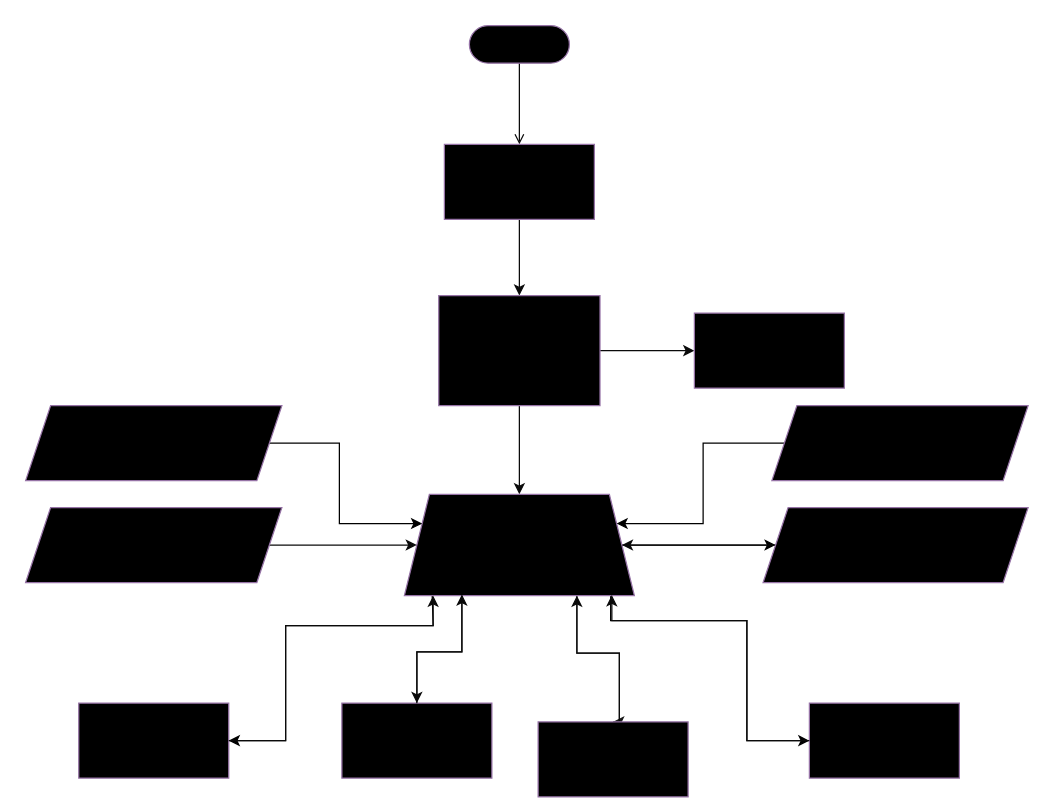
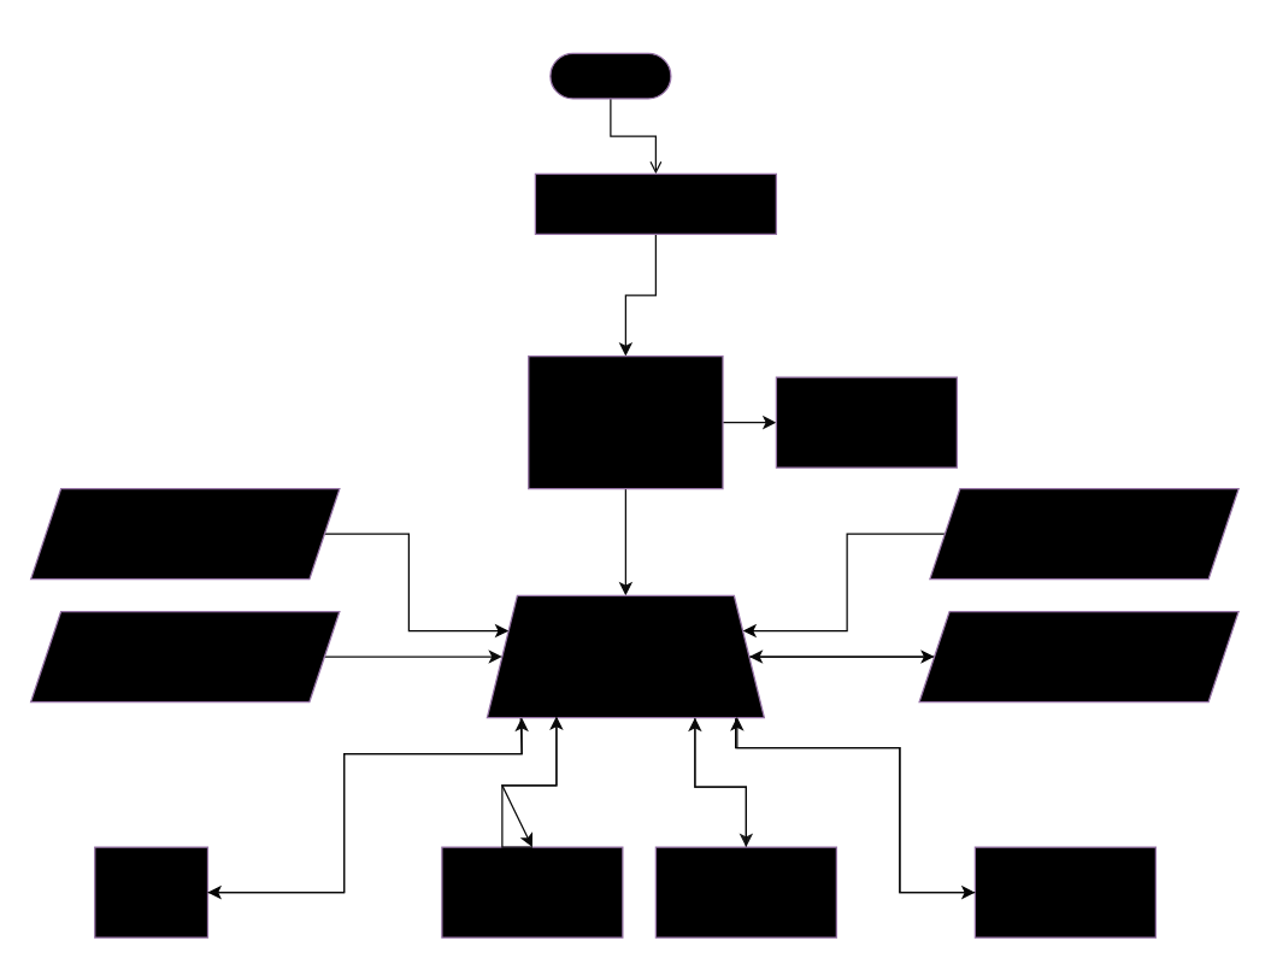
  <mxCell id="0" />
  <mxCell id="1" parent="0" />
  <mxCell id="2" value="" style="edgeStyle=orthogonalEdgeStyle;rounded=0;orthogonalLoop=1;jettySize=auto;html=1;strokeColor=#0A0A0A;endArrow=open;" parent="1" source="3" target="5" edge="1"><mxGeometry relative="1" as="geometry" /></mxCell>
- <mxCell id="3" value="&lt;b&gt;START&lt;/b&gt;" style="html=1;dashed=0;whiteSpace=wrap;shape=mxgraph.dfd.start;fillColor=#000000;strokeColor=#9673a6;" parent="1" vertex="1"><mxGeometry x="375" y="20" width="80" height="30" as="geometry" /></mxCell>
+ <mxCell id="3" value="&lt;b&gt;START&lt;/b&gt;" style="html=1;dashed=0;whiteSpace=wrap;shape=mxgraph.dfd.start;fillColor=#000000;strokeColor=#9673a6;" parent="1" vertex="1"><mxGeometry x="365" y="35" width="80" height="30" as="geometry" /></mxCell>
  <mxCell id="4" value="" style="edgeStyle=orthogonalEdgeStyle;rounded=0;orthogonalLoop=1;jettySize=auto;html=1;strokeColor=#0A0A0A;" parent="1" source="5" target="8" edge="1"><mxGeometry relative="1" as="geometry" /></mxCell>
- <mxCell id="5" value="&lt;b&gt;SET GLOBAL PARAMETERS AND VARIABLES&lt;/b&gt;" style="whiteSpace=wrap;html=1;fillColor=#000000;strokeColor=#9673a6;dashed=0;" parent="1" vertex="1"><mxGeometry x="355" y="115" width="120" height="60" as="geometry" /></mxCell>
+ <mxCell id="5" value="&lt;b&gt;SET GLOBAL PARAMETERS AND VARIABLES&lt;/b&gt;" style="whiteSpace=wrap;html=1;fillColor=#000000;strokeColor=#9673a6;dashed=0;" parent="1" vertex="1"><mxGeometry x="355" y="115" width="160" height="40" as="geometry" /></mxCell>
  <mxCell id="6" value="" style="edgeStyle=orthogonalEdgeStyle;rounded=0;orthogonalLoop=1;jettySize=auto;html=1;strokeColor=#0A0A0A;" parent="1" source="8" target="9" edge="1"><mxGeometry relative="1" as="geometry" /></mxCell>
  <mxCell id="7" value="" style="edgeStyle=orthogonalEdgeStyle;rounded=0;orthogonalLoop=1;jettySize=auto;html=1;strokeColor=#0A0A0A;" parent="1" source="8" target="14" edge="1"><mxGeometry relative="1" as="geometry" /></mxCell>
  <mxCell id="8" value="&lt;b&gt;SET INITAL PARAMETERS AND VARIABLES FOR DRIVE MOTORS, SERVOS, IMU AND MOTOR ENCODERS&lt;/b&gt;" style="whiteSpace=wrap;html=1;fillColor=#000000;strokeColor=#9673a6;dashed=0;" parent="1" vertex="1"><mxGeometry x="350.5" y="236" width="129" height="88" as="geometry" /></mxCell>
- <mxCell id="9" value="&lt;b&gt;INITIALIZE BLUETOOTH TRANSMISSION&lt;/b&gt;" style="whiteSpace=wrap;html=1;fillColor=#000000;strokeColor=#9673a6;dashed=0;" parent="1" vertex="1"><mxGeometry x="555" y="250" width="120" height="60" as="geometry" /></mxCell>
+ <mxCell id="9" value="&lt;b&gt;INITIALIZE BLUETOOTH TRANSMISSION&lt;/b&gt;" style="whiteSpace=wrap;html=1;fillColor=#000000;strokeColor=#9673a6;dashed=0;" parent="1" vertex="1"><mxGeometry x="515" y="250" width="120" height="60" as="geometry" /></mxCell>
  <mxCell id="10" value="" style="edgeStyle=orthogonalEdgeStyle;rounded=0;orthogonalLoop=1;jettySize=auto;html=1;strokeColor=#000000;exitX=0.121;exitY=1.019;exitDx=0;exitDy=0;exitPerimeter=0;" parent="1" source="14" target="18" edge="1"><mxGeometry relative="1" as="geometry"><Array as="points"><mxPoint x="345" y="476" /><mxPoint x="346" y="476" /><mxPoint x="346" y="500" /><mxPoint x="228" y="500" /><mxPoint x="228" y="592" /></Array></mxGeometry></mxCell>
  <mxCell id="11" style="edgeStyle=orthogonalEdgeStyle;rounded=0;orthogonalLoop=1;jettySize=auto;html=1;strokeColor=#191919;entryX=0.5;entryY=0;entryDx=0;entryDy=0;exitX=0.75;exitY=1;exitDx=0;exitDy=0;" parent="1" source="14" target="21" edge="1"><mxGeometry relative="1" as="geometry"><mxPoint x="415" y="601.5" as="targetPoint" /><Array as="points"><mxPoint x="461" y="522" /><mxPoint x="495" y="522" /></Array></mxGeometry></mxCell>
  <mxCell id="12" style="edgeStyle=orthogonalEdgeStyle;rounded=0;orthogonalLoop=1;jettySize=auto;html=1;exitX=0.897;exitY=0.992;exitDx=0;exitDy=0;entryX=0;entryY=0.5;entryDx=0;entryDy=0;strokeColor=#000000;exitPerimeter=0;" parent="1" source="14" target="19" edge="1"><mxGeometry relative="1" as="geometry"><Array as="points"><mxPoint x="488" y="496" /><mxPoint x="597" y="496" /><mxPoint x="597" y="592" /></Array></mxGeometry></mxCell>
  <mxCell id="13" value="" style="edgeStyle=orthogonalEdgeStyle;rounded=0;orthogonalLoop=1;jettySize=auto;html=1;" parent="1" source="14" target="25" edge="1"><mxGeometry relative="1" as="geometry" /></mxCell>
  <mxCell id="14" value="&lt;b&gt;CONTINUOUS STEERING ANGLE AND SPEED CALCULATION FUNCTIONS&lt;/b&gt;" style="shape=trapezoid;perimeter=trapezoidPerimeter;whiteSpace=wrap;html=1;fixedSize=1;fillColor=#000000;strokeColor=#9673a6;dashed=0;rotation=0;" parent="1" vertex="1"><mxGeometry x="323" y="395" width="184" height="81" as="geometry" /></mxCell>
  <mxCell id="15" value="" style="edgeStyle=orthogonalEdgeStyle;rounded=0;orthogonalLoop=1;jettySize=auto;html=1;strokeColor=#0A0A0A;" parent="1" source="17" target="14" edge="1"><mxGeometry relative="1" as="geometry" /></mxCell>
  <mxCell id="16" style="edgeStyle=orthogonalEdgeStyle;rounded=0;orthogonalLoop=1;jettySize=auto;html=1;exitX=0;exitY=0.5;exitDx=0;exitDy=0;" parent="1" source="17" edge="1"><mxGeometry relative="1" as="geometry"><mxPoint x="42" y="436" as="targetPoint" /></mxGeometry></mxCell>
  <mxCell id="17" value="&lt;b&gt;INPUT FROM A AND D KEYS&lt;br&gt;&amp;nbsp;SET CURVE RADIUS (PUTTY)&lt;/b&gt;" style="shape=parallelogram;perimeter=parallelogramPerimeter;whiteSpace=wrap;html=1;fixedSize=1;fillColor=#000000;strokeColor=#9673a6;dashed=0;" parent="1" vertex="1"><mxGeometry x="20" y="405.5" width="205" height="60" as="geometry" /></mxCell>
- <mxCell id="18" value="&lt;b&gt;STEER LEFT&lt;/b&gt;" style="whiteSpace=wrap;html=1;fillColor=#000000;strokeColor=#9673a6;dashed=0;" parent="1" vertex="1"><mxGeometry x="62.5" y="562" width="120" height="60" as="geometry" /></mxCell>
+ <mxCell id="18" value="&lt;b&gt;STEER LEFT&lt;/b&gt;" style="whiteSpace=wrap;html=1;fillColor=#000000;strokeColor=#9673a6;dashed=0;" parent="1" vertex="1"><mxGeometry x="62.5" y="562" width="75" height="60" as="geometry" /></mxCell>
  <mxCell id="19" value="&lt;b&gt;STEER RIGHT&lt;/b&gt;" style="whiteSpace=wrap;html=1;fillColor=#000000;strokeColor=#9673a6;dashed=0;" parent="1" vertex="1"><mxGeometry x="647" y="562" width="120" height="60" as="geometry" /></mxCell>
  <mxCell id="20" style="edgeStyle=orthogonalEdgeStyle;rounded=0;orthogonalLoop=1;jettySize=auto;html=1;exitX=0.5;exitY=0;exitDx=0;exitDy=0;strokeColor=#0A0A0A;entryX=0.75;entryY=1;entryDx=0;entryDy=0;" parent="1" source="21" target="14" edge="1"><mxGeometry relative="1" as="geometry"><mxPoint x="497" y="476" as="targetPoint" /><Array as="points"><mxPoint x="495" y="522" /><mxPoint x="461" y="522" /></Array></mxGeometry></mxCell>
- <mxCell id="21" value="&lt;b&gt;FRONT AND BACK&lt;/b&gt;" style="whiteSpace=wrap;html=1;fillColor=#000000;strokeColor=#9673a6;dashed=0;" parent="1" vertex="1"><mxGeometry x="430" y="577" width="120" height="60" as="geometry" /></mxCell>
+ <mxCell id="21" value="&lt;b&gt;FRONT AND BACK&lt;/b&gt;" style="whiteSpace=wrap;html=1;fillColor=#000000;strokeColor=#9673a6;dashed=0;" parent="1" vertex="1"><mxGeometry x="435" y="562" width="120" height="60" as="geometry" /></mxCell>
  <mxCell id="22" style="edgeStyle=orthogonalEdgeStyle;rounded=0;orthogonalLoop=1;jettySize=auto;html=1;exitX=0;exitY=0.5;exitDx=0;exitDy=0;strokeColor=#0A0A0A;entryX=0.902;entryY=0.995;entryDx=0;entryDy=0;entryPerimeter=0;" parent="1" source="19" target="14" edge="1"><mxGeometry relative="1" as="geometry"><Array as="points"><mxPoint x="597" y="592" /><mxPoint x="597" y="496" /><mxPoint x="489" y="496" /></Array><mxPoint x="489" y="479" as="targetPoint" /></mxGeometry></mxCell>
  <mxCell id="23" style="edgeStyle=orthogonalEdgeStyle;rounded=0;orthogonalLoop=1;jettySize=auto;html=1;exitX=1;exitY=0.5;exitDx=0;exitDy=0;entryX=0.125;entryY=1;entryDx=0;entryDy=0;strokeColor=#0A0A0A;entryPerimeter=0;" parent="1" source="18" target="14" edge="1"><mxGeometry relative="1" as="geometry"><Array as="points"><mxPoint x="228" y="592" /><mxPoint x="228" y="500" /><mxPoint x="346" y="500" /></Array></mxGeometry></mxCell>
  <mxCell id="24" style="edgeStyle=orthogonalEdgeStyle;rounded=0;orthogonalLoop=1;jettySize=auto;html=1;exitX=0;exitY=0.5;exitDx=0;exitDy=0;entryX=1;entryY=0.5;entryDx=0;entryDy=0;strokeColor=#0A0A0A;" parent="1" source="25" target="14" edge="1"><mxGeometry relative="1" as="geometry" /></mxCell>
  <mxCell id="25" value="&lt;b&gt;INPUT FROM W AND S KEYS&lt;br&gt;&amp;nbsp;MOVE THE ROVER FRONT AND BACK (PUTTY)&lt;/b&gt;" style="shape=parallelogram;perimeter=parallelogramPerimeter;whiteSpace=wrap;html=1;fixedSize=1;fillColor=#000000;strokeColor=#9673a6;dashed=0;" parent="1" vertex="1"><mxGeometry x="610" y="405.5" width="212" height="60" as="geometry" /></mxCell>
- <mxCell id="26" value="&lt;b&gt;LOG IMU AND RPM DATA TO SERIAL MONITOR&lt;/b&gt;" style="whiteSpace=wrap;html=1;fillColor=#000000;strokeColor=#9673a6;dashed=0;" parent="1" vertex="1"><mxGeometry x="273" y="562" width="120" height="60" as="geometry" /></mxCell>
+ <mxCell id="26" value="&lt;b&gt;LOG IMU AND RPM DATA TO SERIAL MONITOR&lt;/b&gt;" style="whiteSpace=wrap;html=1;fillColor=#000000;strokeColor=#9673a6;dashed=0;" parent="1" vertex="1"><mxGeometry x="293" y="562" width="120" height="60" as="geometry" /></mxCell>
  <mxCell id="27" style="edgeStyle=orthogonalEdgeStyle;rounded=0;orthogonalLoop=1;jettySize=auto;html=1;exitX=0.5;exitY=0;exitDx=0;exitDy=0;strokeColor=#080808;entryX=0.25;entryY=0.988;entryDx=0;entryDy=0;entryPerimeter=0;" parent="1" source="26" target="14" edge="1"><mxGeometry relative="1" as="geometry"><Array as="points"><mxPoint x="333" y="521" /><mxPoint x="369" y="521" /></Array><mxPoint x="334" y="475" as="targetPoint" /></mxGeometry></mxCell>
  <mxCell id="28" value="" style="endArrow=classic;html=1;rounded=0;strokeColor=#0A0A0A;entryX=0.5;entryY=0;entryDx=0;entryDy=0;exitX=0.25;exitY=1;exitDx=0;exitDy=0;" parent="1" source="14" target="26" edge="1"><mxGeometry width="50" height="50" relative="1" as="geometry"><mxPoint x="334" y="479" as="sourcePoint" /><mxPoint x="425" y="521" as="targetPoint" /><Array as="points"><mxPoint x="369" y="521" /><mxPoint x="360" y="521" /><mxPoint x="351" y="521" /><mxPoint x="333" y="521" /></Array></mxGeometry></mxCell>
  <mxCell id="29" style="edgeStyle=orthogonalEdgeStyle;rounded=0;orthogonalLoop=1;jettySize=auto;html=1;exitX=1;exitY=0.5;exitDx=0;exitDy=0;entryX=0;entryY=0.25;entryDx=0;entryDy=0;strokeColor=#000000;" parent="1" source="30" target="14" edge="1"><mxGeometry relative="1" as="geometry"><Array as="points"><mxPoint x="271" y="354" /><mxPoint x="271" y="418" /></Array></mxGeometry></mxCell>
  <mxCell id="30" value="&lt;b&gt;INPUT FROM R KEY&lt;br&gt;&amp;nbsp;MOVES THE ROVER &lt;br&gt;ON POINT (PUTTY)&lt;/b&gt;" style="shape=parallelogram;perimeter=parallelogramPerimeter;whiteSpace=wrap;html=1;fixedSize=1;fillColor=#000000;strokeColor=#9673a6;dashed=0;align=center;" parent="1" vertex="1"><mxGeometry x="20" y="324" width="205" height="60" as="geometry" /></mxCell>
  <mxCell id="31" style="edgeStyle=orthogonalEdgeStyle;rounded=0;orthogonalLoop=1;jettySize=auto;html=1;exitX=0;exitY=0.5;exitDx=0;exitDy=0;entryX=1;entryY=0.25;entryDx=0;entryDy=0;strokeColor=#000000;" parent="1" source="32" target="14" edge="1"><mxGeometry relative="1" as="geometry"><Array as="points"><mxPoint x="562" y="354" /><mxPoint x="562" y="418" /></Array></mxGeometry></mxCell>
  <mxCell id="32" value="&lt;b&gt;INPUT FROM X KEY&lt;br&gt;&amp;nbsp;STOPS THE ROVER &lt;br&gt;COMPLETELY (PUTTY)&lt;br&gt;&lt;/b&gt;" style="shape=parallelogram;perimeter=parallelogramPerimeter;whiteSpace=wrap;html=1;fixedSize=1;fillColor=#000000;strokeColor=#9673a6;dashed=0;align=center;" parent="1" vertex="1"><mxGeometry x="617" y="324" width="205" height="60" as="geometry" /></mxCell>
